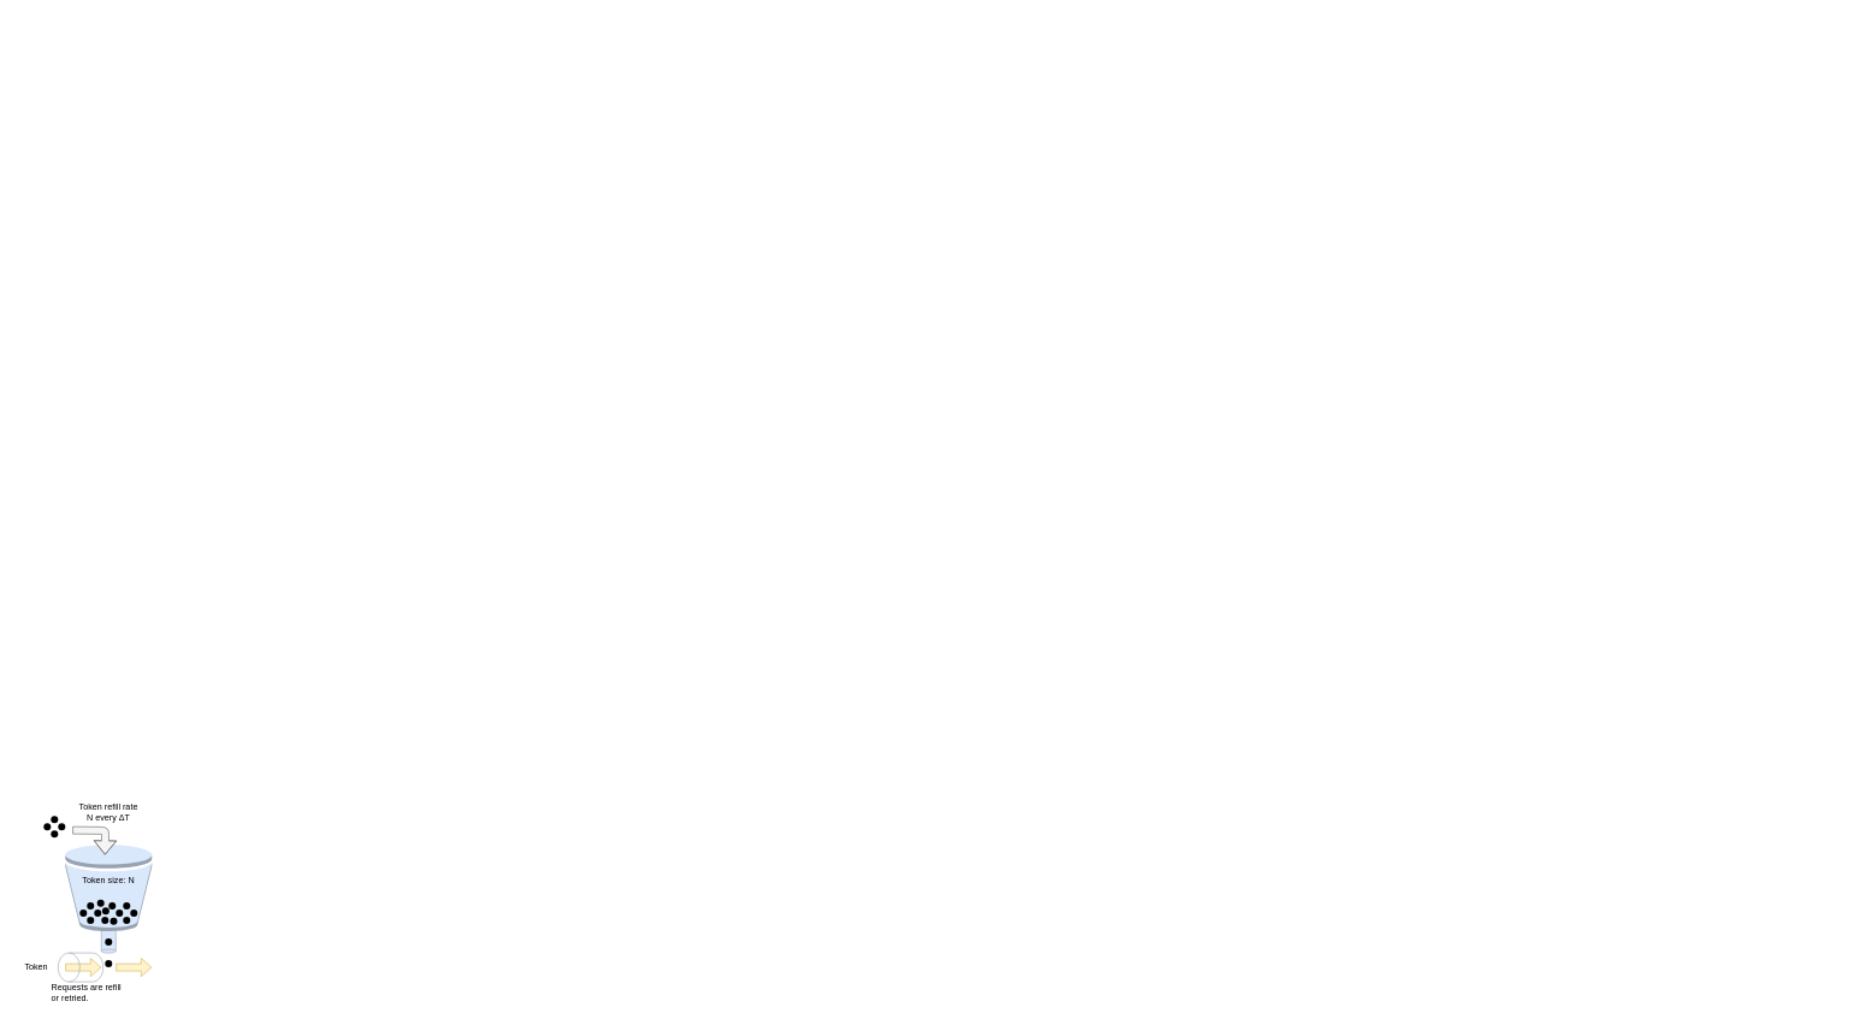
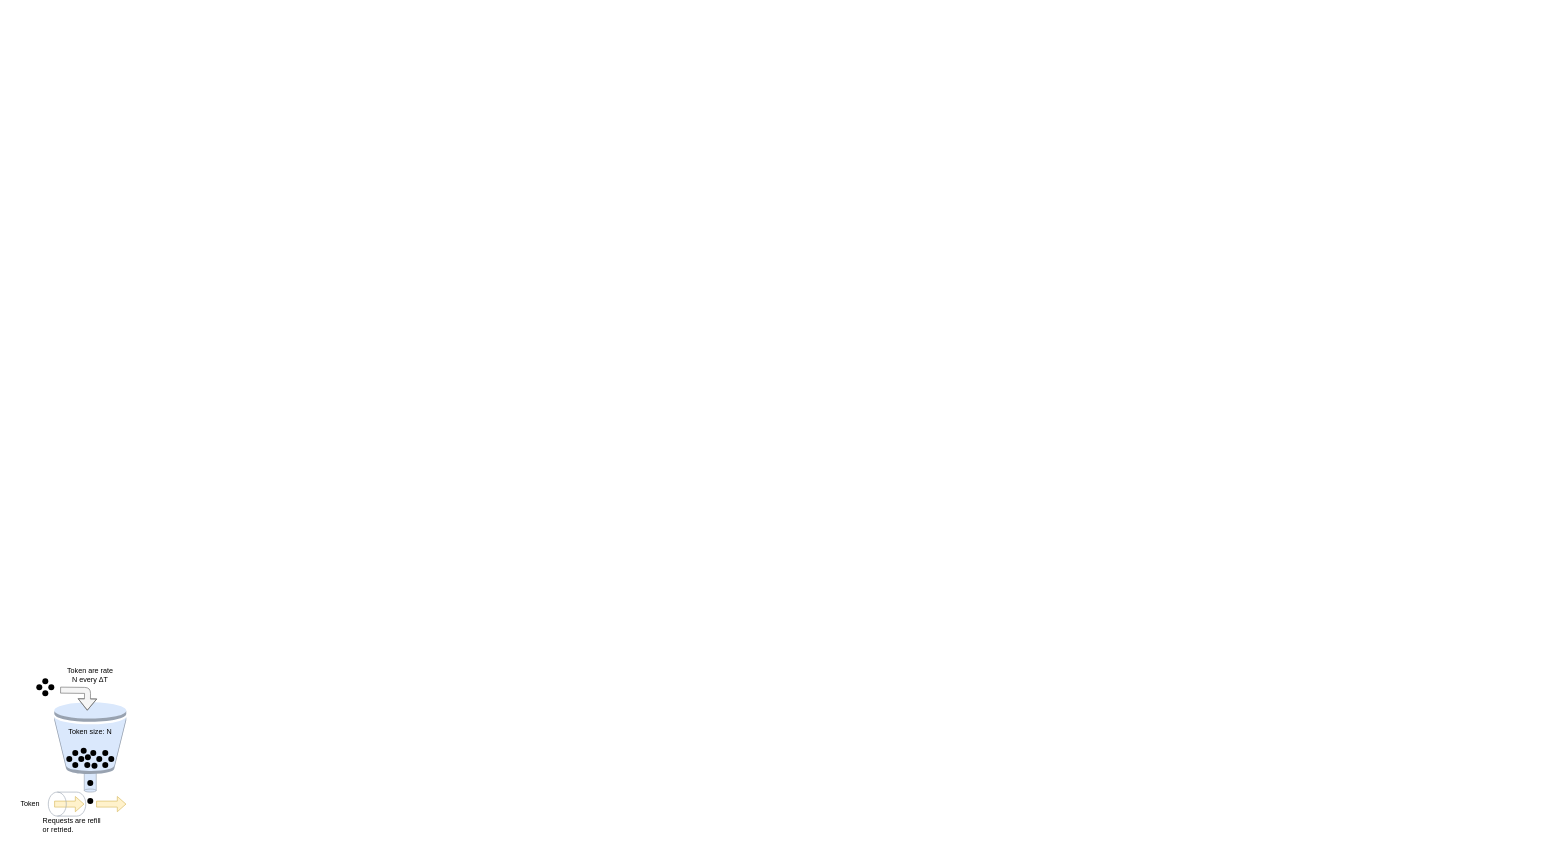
  <mxCell id="0" />
  <mxCell id="1" parent="0" />
  <mxCell id="2" value="" style="shape=cylinder3;whiteSpace=wrap;html=1;boundedLbl=1;backgroundOutline=1;size=2.547;fillColor=#dae8fc;strokeColor=#99a3b1;rotation=-180;" vertex="1" parent="1"><mxGeometry x="140" y="1280" width="20" height="40" as="geometry" /></mxCell>
  <mxCell id="3" value="" style="edgeStyle=none;html=1;" parent="1" edge="1"><mxGeometry relative="1" as="geometry"><mxPoint x="2552" y="20" as="targetPoint" /></mxGeometry></mxCell>
  <mxCell id="4" value="" style="outlineConnect=0;dashed=0;verticalLabelPosition=bottom;verticalAlign=top;align=center;html=1;shape=mxgraph.aws3.bucket;fillColor=#dae8fc;strokeColor=#6c8ebf;" vertex="1" parent="1"><mxGeometry x="90" y="1170" width="120" height="120" as="geometry" /></mxCell>
  <mxCell id="5" value="" style="ellipse;whiteSpace=wrap;html=1;aspect=fixed;fillColor=#000000;strokeColor=none;" vertex="1" parent="1"><mxGeometry x="120" y="1270" width="10" height="10" as="geometry" /></mxCell>
  <mxCell id="6" value="" style="ellipse;whiteSpace=wrap;html=1;aspect=fixed;fillColor=#000000;strokeColor=none;" vertex="1" parent="1"><mxGeometry x="140" y="1270" width="10" height="10" as="geometry" /></mxCell>
  <mxCell id="7" value="" style="ellipse;whiteSpace=wrap;html=1;aspect=fixed;fillColor=#000000;strokeColor=none;" vertex="1" parent="1"><mxGeometry x="152" y="1271" width="10" height="10" as="geometry" /></mxCell>
  <mxCell id="8" value="" style="ellipse;whiteSpace=wrap;html=1;aspect=fixed;fillColor=#000000;strokeColor=none;" vertex="1" parent="1"><mxGeometry x="160" y="1260" width="10" height="10" as="geometry" /></mxCell>
  <mxCell id="9" value="" style="ellipse;whiteSpace=wrap;html=1;aspect=fixed;fillColor=#000000;strokeColor=none;" vertex="1" parent="1"><mxGeometry x="170" y="1270" width="10" height="10" as="geometry" /></mxCell>
  <mxCell id="10" value="" style="ellipse;whiteSpace=wrap;html=1;aspect=fixed;fillColor=#000000;strokeColor=none;" vertex="1" parent="1"><mxGeometry x="180" y="1260" width="10" height="10" as="geometry" /></mxCell>
  <mxCell id="11" value="" style="ellipse;whiteSpace=wrap;html=1;aspect=fixed;fillColor=#000000;strokeColor=none;" vertex="1" parent="1"><mxGeometry x="120" y="1250" width="10" height="10" as="geometry" /></mxCell>
  <mxCell id="12" value="" style="ellipse;whiteSpace=wrap;html=1;aspect=fixed;fillColor=#000000;strokeColor=none;" vertex="1" parent="1"><mxGeometry x="130" y="1260" width="10" height="10" as="geometry" /></mxCell>
  <mxCell id="13" value="" style="ellipse;whiteSpace=wrap;html=1;aspect=fixed;fillColor=#000000;strokeColor=none;" vertex="1" parent="1"><mxGeometry x="141" y="1257" width="10" height="10" as="geometry" /></mxCell>
  <mxCell id="14" value="" style="ellipse;whiteSpace=wrap;html=1;aspect=fixed;fillColor=#000000;strokeColor=none;" vertex="1" parent="1"><mxGeometry x="110" y="1260" width="10" height="10" as="geometry" /></mxCell>
  <mxCell id="15" value="" style="ellipse;whiteSpace=wrap;html=1;aspect=fixed;fillColor=#000000;strokeColor=none;" vertex="1" parent="1"><mxGeometry x="150" y="1250" width="10" height="10" as="geometry" /></mxCell>
  <mxCell id="16" value="" style="ellipse;whiteSpace=wrap;html=1;aspect=fixed;fillColor=#000000;strokeColor=none;" vertex="1" parent="1"><mxGeometry x="170" y="1250" width="10" height="10" as="geometry" /></mxCell>
  <mxCell id="17" value="" style="ellipse;whiteSpace=wrap;html=1;aspect=fixed;fillColor=#000000;strokeColor=none;" vertex="1" parent="1"><mxGeometry x="134" y="1246" width="10" height="10" as="geometry" /></mxCell>
  <mxCell id="18" value="" style="ellipse;whiteSpace=wrap;html=1;aspect=fixed;fillColor=#000000;strokeColor=none;" vertex="1" parent="1"><mxGeometry x="60" y="1140" width="10" height="10" as="geometry" /></mxCell>
  <mxCell id="19" value="" style="ellipse;whiteSpace=wrap;html=1;aspect=fixed;fillColor=#000000;strokeColor=none;" vertex="1" parent="1"><mxGeometry x="70" y="1150" width="10" height="10" as="geometry" /></mxCell>
  <mxCell id="20" value="" style="ellipse;whiteSpace=wrap;html=1;aspect=fixed;fillColor=#000000;strokeColor=none;" vertex="1" parent="1"><mxGeometry x="80" y="1140" width="10" height="10" as="geometry" /></mxCell>
  <mxCell id="21" value="" style="ellipse;whiteSpace=wrap;html=1;aspect=fixed;fillColor=#000000;strokeColor=none;" vertex="1" parent="1"><mxGeometry x="70" y="1130" width="10" height="10" as="geometry" /></mxCell>
- <mxCell id="22" value="Token refill rate&lt;br&gt;N every&amp;nbsp;&lt;span style=&quot;font-family: &amp;quot;Google Sans&amp;quot;, Arial, sans-serif; text-align: left;&quot;&gt;ΔT&lt;/span&gt;" style="text;html=1;strokeColor=none;fillColor=none;align=center;verticalAlign=middle;whiteSpace=wrap;rounded=0;" vertex="1" parent="1"><mxGeometry x="100" y="1110" width="100" height="30" as="geometry" /></mxCell>
+ <mxCell id="22" value="Token are rate&lt;br&gt;N every&amp;nbsp;&lt;span style=&quot;font-family: &amp;quot;Google Sans&amp;quot;, Arial, sans-serif; text-align: left;&quot;&gt;ΔT&lt;/span&gt;" style="text;html=1;strokeColor=none;fillColor=none;align=center;verticalAlign=middle;whiteSpace=wrap;rounded=0;" vertex="1" parent="1"><mxGeometry x="100" y="1110" width="100" height="30" as="geometry" /></mxCell>
  <mxCell id="23" value="" style="shape=flexArrow;endArrow=classic;html=1;endWidth=14.444;endSize=4.478;fillColor=#fff2cc;strokeColor=#d6b656;" edge="1" parent="1"><mxGeometry width="50" height="50" relative="1" as="geometry"><mxPoint x="90" y="1340" as="sourcePoint" /><mxPoint x="140" y="1340" as="targetPoint" /></mxGeometry></mxCell>
  <mxCell id="24" value="" style="ellipse;whiteSpace=wrap;html=1;aspect=fixed;fillColor=#000000;strokeColor=none;" vertex="1" parent="1"><mxGeometry x="145" y="1330" width="10" height="10" as="geometry" /></mxCell>
  <mxCell id="25" value="" style="ellipse;whiteSpace=wrap;html=1;aspect=fixed;fillColor=#000000;strokeColor=none;" vertex="1" parent="1"><mxGeometry x="145" y="1300" width="10" height="10" as="geometry" /></mxCell>
  <mxCell id="26" value="" style="shape=flexArrow;endArrow=classic;html=1;endWidth=14.444;endSize=4.478;fillColor=#fff2cc;strokeColor=#d6b656;" edge="1" parent="1"><mxGeometry width="50" height="50" relative="1" as="geometry"><mxPoint x="160" y="1340" as="sourcePoint" /><mxPoint x="210" y="1340" as="targetPoint" /></mxGeometry></mxCell>
  <mxCell id="27" value="" style="shape=flexArrow;endArrow=classic;html=1;edgeStyle=orthogonalEdgeStyle;fillColor=#f5f5f5;strokeColor=#666666;" edge="1" parent="1"><mxGeometry width="50" height="50" relative="1" as="geometry"><mxPoint x="100" y="1150" as="sourcePoint" /><mxPoint x="145" y="1184" as="targetPoint" /></mxGeometry></mxCell>
  <mxCell id="28" value="Token size: N" style="text;html=1;strokeColor=none;fillColor=none;align=center;verticalAlign=middle;whiteSpace=wrap;rounded=0;" vertex="1" parent="1"><mxGeometry x="110" y="1210" width="80" height="19" as="geometry" /></mxCell>
  <mxCell id="29" value="Token" style="text;html=1;strokeColor=none;fillColor=none;align=center;verticalAlign=middle;whiteSpace=wrap;rounded=0;" vertex="1" parent="1"><mxGeometry x="20" y="1330" width="60" height="20" as="geometry" /></mxCell>
  <mxCell id="30" value="&lt;div style=&quot;text-align: left;&quot;&gt;Requests are refill or retried.&lt;/div&gt;" style="text;html=1;strokeColor=none;fillColor=none;align=center;verticalAlign=middle;whiteSpace=wrap;rounded=0;fontColor=default;labelBackgroundColor=none;" vertex="1" parent="1"><mxGeometry x="70" y="1360" width="100" height="30" as="geometry" /></mxCell>
  <mxCell id="31" value="" style="shape=cylinder3;whiteSpace=wrap;html=1;boundedLbl=1;backgroundOutline=1;size=15;labelBackgroundColor=none;strokeColor=#99a3b1;fontSize=12;fontColor=default;fillColor=none;rotation=-90;" vertex="1" parent="1"><mxGeometry x="91.25" y="1308.75" width="40" height="62.5" as="geometry" /></mxCell>
